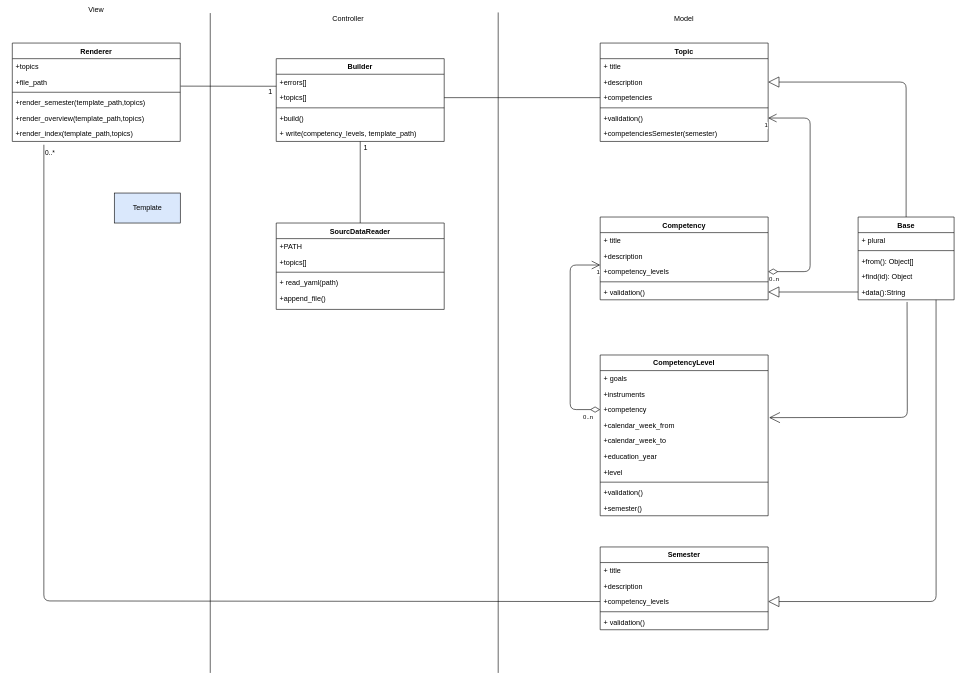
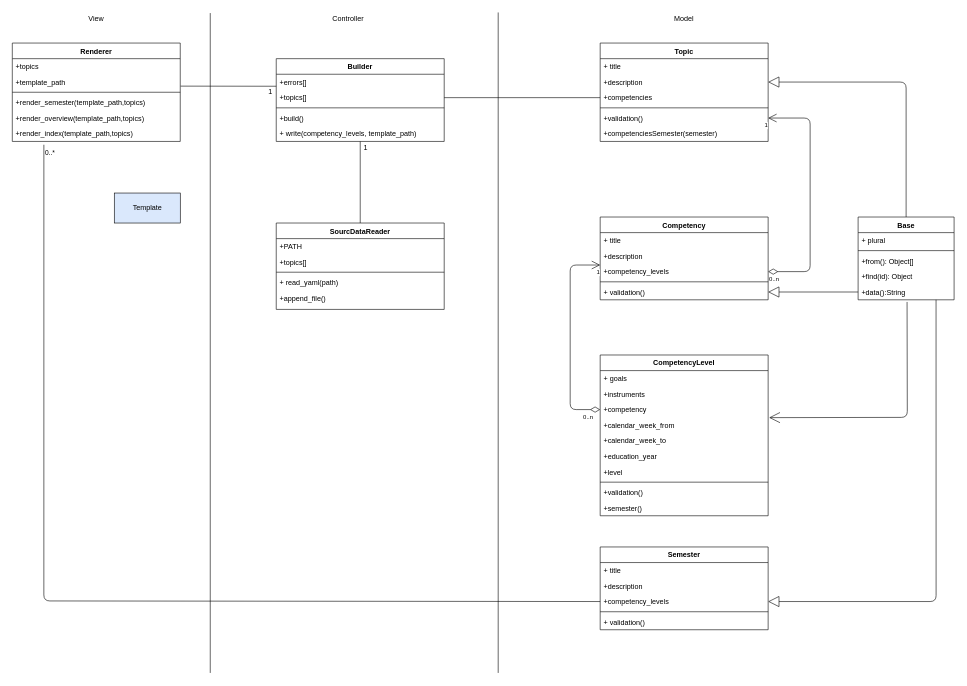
  <mxCell id="0" />
  <mxCell id="1" parent="0" />
  <mxCell id="2" value="Topic" style="swimlane;fontStyle=1;align=center;verticalAlign=top;childLayout=stackLayout;horizontal=1;startSize=26;horizontalStack=0;resizeParent=1;resizeParentMax=0;resizeLast=0;collapsible=1;marginBottom=0;" parent="1" vertex="1"><mxGeometry x="1000" y="71" width="280" height="164" as="geometry" /></mxCell>
  <mxCell id="3" value="+ title" style="text;strokeColor=none;fillColor=none;align=left;verticalAlign=top;spacingLeft=4;spacingRight=4;overflow=hidden;rotatable=0;points=[[0,0.5],[1,0.5]];portConstraint=eastwest;" parent="2" vertex="1"><mxGeometry y="26" width="280" height="26" as="geometry" /></mxCell>
  <mxCell id="4" value="+description" style="text;strokeColor=none;fillColor=none;align=left;verticalAlign=top;spacingLeft=4;spacingRight=4;overflow=hidden;rotatable=0;points=[[0,0.5],[1,0.5]];portConstraint=eastwest;" parent="2" vertex="1"><mxGeometry y="52" width="280" height="26" as="geometry" /></mxCell>
  <mxCell id="5" value="+competencies" style="text;strokeColor=none;fillColor=none;align=left;verticalAlign=top;spacingLeft=4;spacingRight=4;overflow=hidden;rotatable=0;points=[[0,0.5],[1,0.5]];portConstraint=eastwest;" parent="2" vertex="1"><mxGeometry y="78" width="280" height="26" as="geometry" /></mxCell>
  <mxCell id="6" value="" style="line;strokeWidth=1;fillColor=none;align=left;verticalAlign=middle;spacingTop=-1;spacingLeft=3;spacingRight=3;rotatable=0;labelPosition=right;points=[];portConstraint=eastwest;" parent="2" vertex="1"><mxGeometry y="104" width="280" height="8" as="geometry" /></mxCell>
  <mxCell id="7" value="+validation()" style="text;strokeColor=none;fillColor=none;align=left;verticalAlign=top;spacingLeft=4;spacingRight=4;overflow=hidden;rotatable=0;points=[[0,0.5],[1,0.5]];portConstraint=eastwest;" parent="2" vertex="1"><mxGeometry y="112" width="280" height="26" as="geometry" /></mxCell>
  <mxCell id="8" value="+competenciesSemester(semester)" style="text;strokeColor=none;fillColor=none;align=left;verticalAlign=top;spacingLeft=4;spacingRight=4;overflow=hidden;rotatable=0;points=[[0,0.5],[1,0.5]];portConstraint=eastwest;" parent="2" vertex="1"><mxGeometry y="138" width="280" height="26" as="geometry" /></mxCell>
  <mxCell id="9" value="Competency" style="swimlane;fontStyle=1;align=center;verticalAlign=top;childLayout=stackLayout;horizontal=1;startSize=26;horizontalStack=0;resizeParent=1;resizeParentMax=0;resizeLast=0;collapsible=1;marginBottom=0;" parent="1" vertex="1"><mxGeometry x="1000" y="361" width="280" height="138" as="geometry" /></mxCell>
  <mxCell id="10" value="+ title" style="text;strokeColor=none;fillColor=none;align=left;verticalAlign=top;spacingLeft=4;spacingRight=4;overflow=hidden;rotatable=0;points=[[0,0.5],[1,0.5]];portConstraint=eastwest;" parent="9" vertex="1"><mxGeometry y="26" width="280" height="26" as="geometry" /></mxCell>
  <mxCell id="11" value="+description" style="text;strokeColor=none;fillColor=none;align=left;verticalAlign=top;spacingLeft=4;spacingRight=4;overflow=hidden;rotatable=0;points=[[0,0.5],[1,0.5]];portConstraint=eastwest;" parent="9" vertex="1"><mxGeometry y="52" width="280" height="26" as="geometry" /></mxCell>
  <mxCell id="12" value="+competency_levels" style="text;strokeColor=none;fillColor=none;align=left;verticalAlign=top;spacingLeft=4;spacingRight=4;overflow=hidden;rotatable=0;points=[[0,0.5],[1,0.5]];portConstraint=eastwest;" parent="9" vertex="1"><mxGeometry y="78" width="280" height="26" as="geometry" /></mxCell>
  <mxCell id="13" value="" style="line;strokeWidth=1;fillColor=none;align=left;verticalAlign=middle;spacingTop=-1;spacingLeft=3;spacingRight=3;rotatable=0;labelPosition=right;points=[];portConstraint=eastwest;" parent="9" vertex="1"><mxGeometry y="104" width="280" height="8" as="geometry" /></mxCell>
  <mxCell id="14" value="+ validation()" style="text;strokeColor=none;fillColor=none;align=left;verticalAlign=top;spacingLeft=4;spacingRight=4;overflow=hidden;rotatable=0;points=[[0,0.5],[1,0.5]];portConstraint=eastwest;" parent="9" vertex="1"><mxGeometry y="112" width="280" height="26" as="geometry" /></mxCell>
  <mxCell id="15" value="CompetencyLevel" style="swimlane;fontStyle=1;align=center;verticalAlign=top;childLayout=stackLayout;horizontal=1;startSize=26;horizontalStack=0;resizeParent=1;resizeParentMax=0;resizeLast=0;collapsible=1;marginBottom=0;" parent="1" vertex="1"><mxGeometry x="1000" y="591" width="280" height="268" as="geometry" /></mxCell>
  <mxCell id="16" value="+ goals" style="text;strokeColor=none;fillColor=none;align=left;verticalAlign=top;spacingLeft=4;spacingRight=4;overflow=hidden;rotatable=0;points=[[0,0.5],[1,0.5]];portConstraint=eastwest;" parent="15" vertex="1"><mxGeometry y="26" width="280" height="26" as="geometry" /></mxCell>
  <mxCell id="17" value="+instruments" style="text;strokeColor=none;fillColor=none;align=left;verticalAlign=top;spacingLeft=4;spacingRight=4;overflow=hidden;rotatable=0;points=[[0,0.5],[1,0.5]];portConstraint=eastwest;" parent="15" vertex="1"><mxGeometry y="52" width="280" height="26" as="geometry" /></mxCell>
  <mxCell id="18" value="+competency&#10;" style="text;strokeColor=none;fillColor=none;align=left;verticalAlign=top;spacingLeft=4;spacingRight=4;overflow=hidden;rotatable=0;points=[[0,0.5],[1,0.5]];portConstraint=eastwest;" parent="15" vertex="1"><mxGeometry y="78" width="280" height="26" as="geometry" /></mxCell>
  <mxCell id="19" value="+calendar_week_from&#10;" style="text;strokeColor=none;fillColor=none;align=left;verticalAlign=top;spacingLeft=4;spacingRight=4;overflow=hidden;rotatable=0;points=[[0,0.5],[1,0.5]];portConstraint=eastwest;" parent="15" vertex="1"><mxGeometry y="104" width="280" height="26" as="geometry" /></mxCell>
  <mxCell id="20" value="+calendar_week_to" style="text;strokeColor=none;fillColor=none;align=left;verticalAlign=top;spacingLeft=4;spacingRight=4;overflow=hidden;rotatable=0;points=[[0,0.5],[1,0.5]];portConstraint=eastwest;" parent="15" vertex="1"><mxGeometry y="130" width="280" height="26" as="geometry" /></mxCell>
  <mxCell id="21" value="+education_year" style="text;strokeColor=none;fillColor=none;align=left;verticalAlign=top;spacingLeft=4;spacingRight=4;overflow=hidden;rotatable=0;points=[[0,0.5],[1,0.5]];portConstraint=eastwest;" vertex="1" parent="15"><mxGeometry y="156" width="280" height="26" as="geometry" /></mxCell>
  <mxCell id="22" value="+level" style="text;strokeColor=none;fillColor=none;align=left;verticalAlign=top;spacingLeft=4;spacingRight=4;overflow=hidden;rotatable=0;points=[[0,0.5],[1,0.5]];portConstraint=eastwest;" parent="15" vertex="1"><mxGeometry y="182" width="280" height="26" as="geometry" /></mxCell>
  <mxCell id="23" value="" style="line;strokeWidth=1;fillColor=none;align=left;verticalAlign=middle;spacingTop=-1;spacingLeft=3;spacingRight=3;rotatable=0;labelPosition=right;points=[];portConstraint=eastwest;" parent="15" vertex="1"><mxGeometry y="208" width="280" height="8" as="geometry" /></mxCell>
  <mxCell id="24" value="+validation()" style="text;strokeColor=none;fillColor=none;align=left;verticalAlign=top;spacingLeft=4;spacingRight=4;overflow=hidden;rotatable=0;points=[[0,0.5],[1,0.5]];portConstraint=eastwest;" parent="15" vertex="1"><mxGeometry y="216" width="280" height="26" as="geometry" /></mxCell>
  <mxCell id="25" value="+semester()" style="text;strokeColor=none;fillColor=none;align=left;verticalAlign=top;spacingLeft=4;spacingRight=4;overflow=hidden;rotatable=0;points=[[0,0.5],[1,0.5]];portConstraint=eastwest;" parent="15" vertex="1"><mxGeometry y="242" width="280" height="26" as="geometry" /></mxCell>
  <mxCell id="26" value="SourcDataReader" style="swimlane;fontStyle=1;align=center;verticalAlign=top;childLayout=stackLayout;horizontal=1;startSize=26;horizontalStack=0;resizeParent=1;resizeParentMax=0;resizeLast=0;collapsible=1;marginBottom=0;" parent="1" vertex="1"><mxGeometry x="460" y="371" width="280" height="144" as="geometry" /></mxCell>
  <mxCell id="27" value="+PATH" style="text;strokeColor=none;fillColor=none;align=left;verticalAlign=top;spacingLeft=4;spacingRight=4;overflow=hidden;rotatable=0;points=[[0,0.5],[1,0.5]];portConstraint=eastwest;" parent="26" vertex="1"><mxGeometry y="26" width="280" height="26" as="geometry" /></mxCell>
  <mxCell id="28" value="+topics[]" style="text;strokeColor=none;fillColor=none;align=left;verticalAlign=top;spacingLeft=4;spacingRight=4;overflow=hidden;rotatable=0;points=[[0,0.5],[1,0.5]];portConstraint=eastwest;" parent="26" vertex="1"><mxGeometry y="52" width="280" height="26" as="geometry" /></mxCell>
  <mxCell id="29" value="" style="line;strokeWidth=1;fillColor=none;align=left;verticalAlign=middle;spacingTop=-1;spacingLeft=3;spacingRight=3;rotatable=0;labelPosition=right;points=[];portConstraint=eastwest;" parent="26" vertex="1"><mxGeometry y="78" width="280" height="8" as="geometry" /></mxCell>
  <mxCell id="30" value="+ read_yaml(path) " style="text;strokeColor=none;fillColor=none;align=left;verticalAlign=top;spacingLeft=4;spacingRight=4;overflow=hidden;rotatable=0;points=[[0,0.5],[1,0.5]];portConstraint=eastwest;" parent="26" vertex="1"><mxGeometry y="86" width="280" height="26" as="geometry" /></mxCell>
  <mxCell id="31" value="+append_file() " style="text;strokeColor=none;fillColor=none;align=left;verticalAlign=top;spacingLeft=4;spacingRight=4;overflow=hidden;rotatable=0;points=[[0,0.5],[1,0.5]];portConstraint=eastwest;" parent="26" vertex="1"><mxGeometry y="112" width="280" height="32" as="geometry" /></mxCell>
  <mxCell id="32" value="" style="endArrow=open;html=1;endSize=12;startArrow=diamondThin;startSize=14;startFill=0;edgeStyle=orthogonalEdgeStyle;exitX=1;exitY=0.5;exitDx=0;exitDy=0;" parent="1" source="12" target="2" edge="1"><mxGeometry relative="1" as="geometry"><mxPoint x="590" y="531" as="sourcePoint" /><mxPoint x="750" y="531" as="targetPoint" /><Array as="points"><mxPoint x="1350" y="452" /><mxPoint x="1350" y="196" /></Array></mxGeometry></mxCell>
  <mxCell id="33" value="0..n" style="resizable=0;html=1;align=left;verticalAlign=top;labelBackgroundColor=#ffffff;fontSize=10;" parent="32" connectable="0" vertex="1"><mxGeometry x="-1" relative="1" as="geometry" /></mxCell>
  <mxCell id="34" value="1" style="resizable=0;html=1;align=right;verticalAlign=top;labelBackgroundColor=#ffffff;fontSize=10;" parent="32" connectable="0" vertex="1"><mxGeometry x="1" relative="1" as="geometry" /></mxCell>
  <mxCell id="35" value="&lt;div&gt;&lt;br&gt;&lt;/div&gt;&lt;div&gt;&lt;br&gt;&lt;/div&gt;" style="endArrow=open;html=1;endSize=12;startArrow=diamondThin;startSize=14;startFill=0;edgeStyle=orthogonalEdgeStyle;exitX=0;exitY=0.5;exitDx=0;exitDy=0;" parent="1" source="18" edge="1"><mxGeometry relative="1" as="geometry"><mxPoint x="880" y="301" as="sourcePoint" /><mxPoint x="1000" y="441" as="targetPoint" /><Array as="points"><mxPoint x="950" y="682" /><mxPoint x="950" y="441" /></Array></mxGeometry></mxCell>
  <mxCell id="36" value="0..n" style="resizable=0;html=1;align=left;verticalAlign=top;labelBackgroundColor=#ffffff;fontSize=10;" parent="35" connectable="0" vertex="1"><mxGeometry x="-1" relative="1" as="geometry"><mxPoint x="-30" as="offset" /></mxGeometry></mxCell>
  <mxCell id="37" value="1" style="resizable=0;html=1;align=right;verticalAlign=top;labelBackgroundColor=#ffffff;fontSize=10;" parent="35" connectable="0" vertex="1"><mxGeometry x="1" relative="1" as="geometry" /></mxCell>
  <mxCell id="38" value="" style="endArrow=none;endSize=12;html=1;exitX=1;exitY=0.5;exitDx=0;exitDy=0;entryX=0;entryY=0.5;entryDx=0;entryDy=0;endFill=0;" parent="1" source="50" target="5" edge="1"><mxGeometry width="160" relative="1" as="geometry"><mxPoint x="470" y="531" as="sourcePoint" /><mxPoint x="630" y="531" as="targetPoint" /></mxGeometry></mxCell>
  <mxCell id="39" value="Controller" style="text;html=1;strokeColor=none;fillColor=none;align=center;verticalAlign=middle;whiteSpace=wrap;rounded=0;" parent="1" vertex="1"><mxGeometry x="560" y="20" width="40" height="20" as="geometry" /></mxCell>
  <mxCell id="40" value="Model" style="text;html=1;strokeColor=none;fillColor=none;align=center;verticalAlign=middle;whiteSpace=wrap;rounded=0;" parent="1" vertex="1"><mxGeometry x="1120" y="20" width="40" height="20" as="geometry" /></mxCell>
  <mxCell id="41" value="Renderer" style="swimlane;fontStyle=1;align=center;verticalAlign=top;childLayout=stackLayout;horizontal=1;startSize=26;horizontalStack=0;resizeParent=1;resizeParentMax=0;resizeLast=0;collapsible=1;marginBottom=0;" parent="1" vertex="1"><mxGeometry x="20" y="71" width="280" height="164" as="geometry" /></mxCell>
  <mxCell id="42" value="+topics" style="text;strokeColor=none;fillColor=none;align=left;verticalAlign=top;spacingLeft=4;spacingRight=4;overflow=hidden;rotatable=0;points=[[0,0.5],[1,0.5]];portConstraint=eastwest;" parent="41" vertex="1"><mxGeometry y="26" width="280" height="26" as="geometry" /></mxCell>
- <mxCell id="43" value="+file_path" style="text;strokeColor=none;fillColor=none;align=left;verticalAlign=top;spacingLeft=4;spacingRight=4;overflow=hidden;rotatable=0;points=[[0,0.5],[1,0.5]];portConstraint=eastwest;" parent="41" vertex="1"><mxGeometry y="52" width="280" height="26" as="geometry" /></mxCell>
+ <mxCell id="43" value="+template_path" style="text;strokeColor=none;fillColor=none;align=left;verticalAlign=top;spacingLeft=4;spacingRight=4;overflow=hidden;rotatable=0;points=[[0,0.5],[1,0.5]];portConstraint=eastwest;" parent="41" vertex="1"><mxGeometry y="52" width="280" height="26" as="geometry" /></mxCell>
  <mxCell id="44" value="" style="line;strokeWidth=1;fillColor=none;align=left;verticalAlign=middle;spacingTop=-1;spacingLeft=3;spacingRight=3;rotatable=0;labelPosition=right;points=[];portConstraint=eastwest;" parent="41" vertex="1"><mxGeometry y="78" width="280" height="8" as="geometry" /></mxCell>
  <mxCell id="45" value="+render_semester(template_path,topics) " style="text;strokeColor=none;fillColor=none;align=left;verticalAlign=top;spacingLeft=4;spacingRight=4;overflow=hidden;rotatable=0;points=[[0,0.5],[1,0.5]];portConstraint=eastwest;" vertex="1" parent="41"><mxGeometry y="86" width="280" height="26" as="geometry" /></mxCell>
  <mxCell id="46" value="+render_overview(template_path,topics) " style="text;strokeColor=none;fillColor=none;align=left;verticalAlign=top;spacingLeft=4;spacingRight=4;overflow=hidden;rotatable=0;points=[[0,0.5],[1,0.5]];portConstraint=eastwest;" vertex="1" parent="41"><mxGeometry y="112" width="280" height="26" as="geometry" /></mxCell>
  <mxCell id="47" value="+render_index(template_path,topics) " style="text;strokeColor=none;fillColor=none;align=left;verticalAlign=top;spacingLeft=4;spacingRight=4;overflow=hidden;rotatable=0;points=[[0,0.5],[1,0.5]];portConstraint=eastwest;" parent="41" vertex="1"><mxGeometry y="138" width="280" height="26" as="geometry" /></mxCell>
  <mxCell id="48" value="Builder" style="swimlane;fontStyle=1;align=center;verticalAlign=top;childLayout=stackLayout;horizontal=1;startSize=26;horizontalStack=0;resizeParent=1;resizeParentMax=0;resizeLast=0;collapsible=1;marginBottom=0;" parent="1" vertex="1"><mxGeometry x="460" y="97" width="280" height="138" as="geometry" /></mxCell>
  <mxCell id="49" value="+errors[]" style="text;strokeColor=none;fillColor=none;align=left;verticalAlign=top;spacingLeft=4;spacingRight=4;overflow=hidden;rotatable=0;points=[[0,0.5],[1,0.5]];portConstraint=eastwest;" parent="48" vertex="1"><mxGeometry y="26" width="280" height="26" as="geometry" /></mxCell>
  <mxCell id="50" value="+topics[]" style="text;strokeColor=none;fillColor=none;align=left;verticalAlign=top;spacingLeft=4;spacingRight=4;overflow=hidden;rotatable=0;points=[[0,0.5],[1,0.5]];portConstraint=eastwest;" parent="48" vertex="1"><mxGeometry y="52" width="280" height="26" as="geometry" /></mxCell>
  <mxCell id="51" value="" style="line;strokeWidth=1;fillColor=none;align=left;verticalAlign=middle;spacingTop=-1;spacingLeft=3;spacingRight=3;rotatable=0;labelPosition=right;points=[];portConstraint=eastwest;" parent="48" vertex="1"><mxGeometry y="78" width="280" height="8" as="geometry" /></mxCell>
  <mxCell id="52" value="+build() " style="text;strokeColor=none;fillColor=none;align=left;verticalAlign=top;spacingLeft=4;spacingRight=4;overflow=hidden;rotatable=0;points=[[0,0.5],[1,0.5]];portConstraint=eastwest;" parent="48" vertex="1"><mxGeometry y="86" width="280" height="26" as="geometry" /></mxCell>
  <mxCell id="53" value="+ write(competency_levels, template_path)" style="text;strokeColor=none;fillColor=none;align=left;verticalAlign=top;spacingLeft=4;spacingRight=4;overflow=hidden;rotatable=0;points=[[0,0.5],[1,0.5]];portConstraint=eastwest;" parent="48" vertex="1"><mxGeometry y="112" width="280" height="26" as="geometry" /></mxCell>
  <mxCell id="54" value="Template" style="html=1;fillColor=#dae8fc;" parent="1" vertex="1"><mxGeometry x="190" y="321" width="110" height="50" as="geometry" /></mxCell>
  <mxCell id="55" value="" style="endArrow=none;endSize=12;html=1;endFill=0;exitX=0.5;exitY=1;exitDx=0;exitDy=0;exitPerimeter=0;entryX=0.5;entryY=0;entryDx=0;entryDy=0;" parent="1" source="53" target="26" edge="1"><mxGeometry width="160" relative="1" as="geometry"><mxPoint x="600" y="211" as="sourcePoint" /><mxPoint x="609" y="483" as="targetPoint" /></mxGeometry></mxCell>
  <mxCell id="56" value="1" style="text;html=1;align=center;verticalAlign=middle;resizable=0;points=[];labelBackgroundColor=#ffffff;" vertex="1" connectable="0" parent="55"><mxGeometry x="-0.852" y="-1" relative="1" as="geometry"><mxPoint x="9" as="offset" /></mxGeometry></mxCell>
  <mxCell id="57" value="" style="endArrow=none;endSize=12;html=1;exitX=0;exitY=0.769;exitDx=0;exitDy=0;entryX=1.002;entryY=0.762;entryDx=0;entryDy=0;exitPerimeter=0;endFill=0;entryPerimeter=0;" parent="1" source="49" target="43" edge="1"><mxGeometry width="160" relative="1" as="geometry"><mxPoint x="740" y="156" as="sourcePoint" /><mxPoint x="1020" y="156" as="targetPoint" /></mxGeometry></mxCell>
  <mxCell id="58" value="1" style="text;html=1;align=center;verticalAlign=middle;resizable=0;points=[];labelBackgroundColor=#ffffff;" vertex="1" connectable="0" parent="57"><mxGeometry x="-0.943" y="2" relative="1" as="geometry"><mxPoint x="-5" y="8" as="offset" /></mxGeometry></mxCell>
- <mxCell id="59" value="&lt;div&gt;View&lt;/div&gt;" style="text;html=1;strokeColor=none;fillColor=none;align=center;verticalAlign=middle;whiteSpace=wrap;rounded=0;" parent="1" vertex="1"><mxGeometry x="140" y="5" width="40" height="20" as="geometry" /></mxCell>
+ <mxCell id="59" value="&lt;div&gt;View&lt;/div&gt;" style="text;html=1;strokeColor=none;fillColor=none;align=center;verticalAlign=middle;whiteSpace=wrap;rounded=0;" parent="1" vertex="1"><mxGeometry x="140" y="20" width="40" height="20" as="geometry" /></mxCell>
  <mxCell id="60" value="" style="endArrow=none;html=1;" parent="1" edge="1"><mxGeometry width="50" height="50" relative="1" as="geometry"><mxPoint x="350" y="1121" as="sourcePoint" /><mxPoint x="350" as="targetPoint" y="21" /></mxGeometry></mxCell>
  <mxCell id="61" value="" style="endArrow=none;html=1;" parent="1" edge="1"><mxGeometry width="50" height="50" relative="1" as="geometry"><mxPoint x="830" y="1121" as="sourcePoint" /><mxPoint x="830" y="20" as="targetPoint" /></mxGeometry></mxCell>
  <mxCell id="62" value="Base" style="swimlane;fontStyle=1;align=center;verticalAlign=top;childLayout=stackLayout;horizontal=1;startSize=26;horizontalStack=0;resizeParent=1;resizeParentMax=0;resizeLast=0;collapsible=1;marginBottom=0;" vertex="1" parent="1"><mxGeometry x="1430" y="361" width="160" height="138" as="geometry" /></mxCell>
  <mxCell id="63" value="+ plural" style="text;strokeColor=none;fillColor=none;align=left;verticalAlign=top;spacingLeft=4;spacingRight=4;overflow=hidden;rotatable=0;points=[[0,0.5],[1,0.5]];portConstraint=eastwest;" vertex="1" parent="62"><mxGeometry y="26" width="160" height="26" as="geometry" /></mxCell>
  <mxCell id="64" value="" style="line;strokeWidth=1;fillColor=none;align=left;verticalAlign=middle;spacingTop=-1;spacingLeft=3;spacingRight=3;rotatable=0;labelPosition=right;points=[];portConstraint=eastwest;" vertex="1" parent="62"><mxGeometry y="52" width="160" height="8" as="geometry" /></mxCell>
  <mxCell id="65" value="+from(): Object[]" style="text;strokeColor=none;fillColor=none;align=left;verticalAlign=top;spacingLeft=4;spacingRight=4;overflow=hidden;rotatable=0;points=[[0,0.5],[1,0.5]];portConstraint=eastwest;" vertex="1" parent="62"><mxGeometry y="60" width="160" height="26" as="geometry" /></mxCell>
  <mxCell id="66" value="+find(id): Object" style="text;strokeColor=none;fillColor=none;align=left;verticalAlign=top;spacingLeft=4;spacingRight=4;overflow=hidden;rotatable=0;points=[[0,0.5],[1,0.5]];portConstraint=eastwest;" vertex="1" parent="62"><mxGeometry y="86" width="160" height="26" as="geometry" /></mxCell>
  <mxCell id="67" value="+data():String" style="text;strokeColor=none;fillColor=none;align=left;verticalAlign=top;spacingLeft=4;spacingRight=4;overflow=hidden;rotatable=0;points=[[0,0.5],[1,0.5]];portConstraint=eastwest;" vertex="1" parent="62"><mxGeometry y="112" width="160" height="26" as="geometry" /></mxCell>
  <mxCell id="68" value="" style="endArrow=block;endSize=16;endFill=0;html=1;exitX=0.5;exitY=0;exitDx=0;exitDy=0;entryX=1;entryY=0.5;entryDx=0;entryDy=0;" edge="1" parent="1" source="62" target="4"><mxGeometry width="160" relative="1" as="geometry"><mxPoint x="830" y="911" as="sourcePoint" /><mxPoint x="990" y="911" as="targetPoint" /><Array as="points"><mxPoint x="1510" y="136" /></Array></mxGeometry></mxCell>
  <mxCell id="69" value="" style="endArrow=block;endSize=16;endFill=0;html=1;exitX=0;exitY=0.5;exitDx=0;exitDy=0;entryX=1;entryY=0.5;entryDx=0;entryDy=0;" edge="1" parent="1" source="67" target="14"><mxGeometry width="160" relative="1" as="geometry"><mxPoint x="830" y="911" as="sourcePoint" /><mxPoint x="990" y="911" as="targetPoint" /></mxGeometry></mxCell>
  <mxCell id="70" value="" style="endArrow=open;endSize=16;endFill=0;html=1;exitX=0.51;exitY=1.137;exitDx=0;exitDy=0;exitPerimeter=0;entryX=1.006;entryY=0.016;entryDx=0;entryDy=0;entryPerimeter=0;" edge="1" parent="1" source="67" target="19"><mxGeometry width="160" relative="1" as="geometry"><mxPoint x="830" y="911" as="sourcePoint" /><mxPoint x="990" y="911" as="targetPoint" /><Array as="points"><mxPoint x="1512" y="695" /></Array></mxGeometry></mxCell>
  <mxCell id="71" value="Semester" style="swimlane;fontStyle=1;align=center;verticalAlign=top;childLayout=stackLayout;horizontal=1;startSize=26;horizontalStack=0;resizeParent=1;resizeParentMax=0;resizeLast=0;collapsible=1;marginBottom=0;" vertex="1" parent="1"><mxGeometry x="1000" y="911" width="280" height="138" as="geometry" /></mxCell>
  <mxCell id="72" value="+ title" style="text;strokeColor=none;fillColor=none;align=left;verticalAlign=top;spacingLeft=4;spacingRight=4;overflow=hidden;rotatable=0;points=[[0,0.5],[1,0.5]];portConstraint=eastwest;" vertex="1" parent="71"><mxGeometry y="26" width="280" height="26" as="geometry" /></mxCell>
  <mxCell id="73" value="+description" style="text;strokeColor=none;fillColor=none;align=left;verticalAlign=top;spacingLeft=4;spacingRight=4;overflow=hidden;rotatable=0;points=[[0,0.5],[1,0.5]];portConstraint=eastwest;" vertex="1" parent="71"><mxGeometry y="52" width="280" height="26" as="geometry" /></mxCell>
  <mxCell id="74" value="+competency_levels" style="text;strokeColor=none;fillColor=none;align=left;verticalAlign=top;spacingLeft=4;spacingRight=4;overflow=hidden;rotatable=0;points=[[0,0.5],[1,0.5]];portConstraint=eastwest;" vertex="1" parent="71"><mxGeometry y="78" width="280" height="26" as="geometry" /></mxCell>
  <mxCell id="75" value="" style="line;strokeWidth=1;fillColor=none;align=left;verticalAlign=middle;spacingTop=-1;spacingLeft=3;spacingRight=3;rotatable=0;labelPosition=right;points=[];portConstraint=eastwest;" vertex="1" parent="71"><mxGeometry y="104" width="280" height="8" as="geometry" /></mxCell>
  <mxCell id="76" value="+ validation()" style="text;strokeColor=none;fillColor=none;align=left;verticalAlign=top;spacingLeft=4;spacingRight=4;overflow=hidden;rotatable=0;points=[[0,0.5],[1,0.5]];portConstraint=eastwest;" vertex="1" parent="71"><mxGeometry y="112" width="280" height="26" as="geometry" /></mxCell>
  <mxCell id="77" value="" style="endArrow=block;endSize=16;endFill=0;html=1;exitX=0.51;exitY=1.137;exitDx=0;exitDy=0;exitPerimeter=0;entryX=1;entryY=0.5;entryDx=0;entryDy=0;" edge="1" parent="1" target="74"><mxGeometry width="160" relative="1" as="geometry"><mxPoint x="1559.92" y="499.002" as="sourcePoint" /><mxPoint x="1330" y="691.856" as="targetPoint" /><Array as="points"><mxPoint x="1560" y="1002" /></Array></mxGeometry></mxCell>
  <mxCell id="78" value="0..*" style="endArrow=none;html=1;endSize=12;startArrow=none;startSize=14;startFill=0;edgeStyle=orthogonalEdgeStyle;align=left;verticalAlign=bottom;entryX=0;entryY=0.5;entryDx=0;entryDy=0;exitX=0.188;exitY=1.212;exitDx=0;exitDy=0;exitPerimeter=0;endFill=0;" edge="1" parent="1" source="47" target="74"><mxGeometry x="-0.974" relative="1" as="geometry"><mxPoint x="20" y="1071" as="sourcePoint" /><mxPoint x="180" y="1071" as="targetPoint" /><Array as="points"><mxPoint x="73" y="1001" /></Array><mxPoint as="offset" /></mxGeometry></mxCell>
